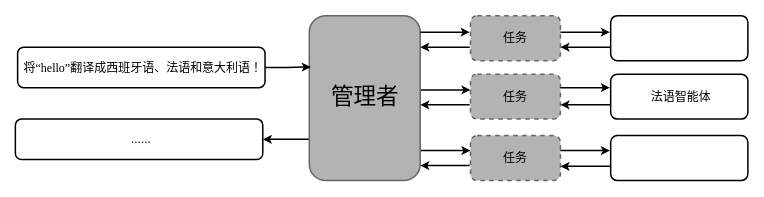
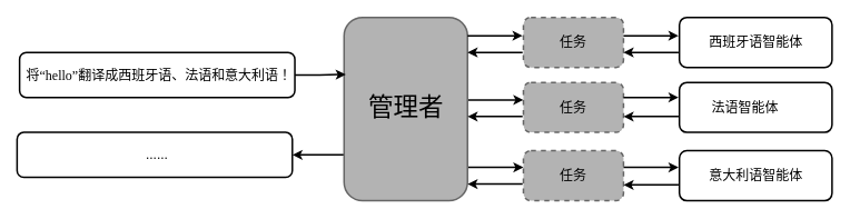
  <mxCell id="0" />
  <mxCell id="1" parent="0" />
  <mxCell id="2" value="" style="rounded=1;whiteSpace=wrap;html=1;strokeWidth=2;" vertex="1" parent="1"><mxGeometry x="814" y="180" width="183" height="60" as="geometry" /></mxCell>
  <mxCell id="3" value="" style="rounded=1;whiteSpace=wrap;html=1;strokeWidth=2;" vertex="1" parent="1"><mxGeometry x="814" y="98" width="183" height="60" as="geometry" /></mxCell>
  <mxCell id="4" value="" style="rounded=1;whiteSpace=wrap;html=1;strokeWidth=2;" vertex="1" parent="1"><mxGeometry x="814" y="20" width="183" height="60" as="geometry" /></mxCell>
  <mxCell id="5" value="" style="rounded=1;whiteSpace=wrap;html=1;fillColor=#B3B3B3;fontColor=#333333;strokeColor=#666666;strokeWidth=2;dashed=1;" vertex="1" parent="1"><mxGeometry x="627" y="20" width="120" height="60" as="geometry" /></mxCell>
  <mxCell id="6" value="" style="rounded=1;whiteSpace=wrap;html=1;strokeWidth=2;" vertex="1" parent="1"><mxGeometry x="20" y="158" width="330" height="54" as="geometry" /></mxCell>
  <mxCell id="7" value="" style="rounded=1;whiteSpace=wrap;html=1;strokeWidth=2;" vertex="1" parent="1"><mxGeometry x="23" y="62" width="330" height="54" as="geometry" /></mxCell>
  <mxCell id="8" value="&lt;span style=&quot;text-align: left;&quot;&gt;&lt;font face=&quot;Times New Roman&quot; style=&quot;font-size: 16px;&quot;&gt;将“hello”翻译成西班牙语、法语和意大利语！&lt;/font&gt;&lt;/span&gt;" style="text;html=1;align=center;verticalAlign=middle;whiteSpace=wrap;rounded=0;" vertex="1" parent="1"><mxGeometry x="28" y="74" width="325" height="30" as="geometry" /></mxCell>
  <mxCell id="9" value="&lt;font style=&quot;font-size: 16px;&quot;&gt;......&lt;/font&gt;" style="text;html=1;align=center;verticalAlign=middle;whiteSpace=wrap;rounded=0;" vertex="1" parent="1"><mxGeometry x="158" y="170" width="60" height="30" as="geometry" /></mxCell>
  <mxCell id="10" style="edgeStyle=orthogonalEdgeStyle;rounded=0;orthogonalLoop=1;jettySize=auto;html=1;exitX=0;exitY=0.75;exitDx=0;exitDy=0;entryX=1;entryY=0.5;entryDx=0;entryDy=0;strokeWidth=2;" edge="1" parent="1" source="11" target="6"><mxGeometry relative="1" as="geometry" /></mxCell>
  <mxCell id="11" value="" style="rounded=1;whiteSpace=wrap;html=1;strokeWidth=2;fillStyle=auto;fillColor=#B3B3B3;fontColor=#333333;strokeColor=#666666;" vertex="1" parent="1"><mxGeometry x="412" y="20" width="148" height="220" as="geometry" /></mxCell>
  <mxCell id="12" value="&lt;font style=&quot;font-size: 30px;&quot;&gt;管理者&lt;/font&gt;" style="text;html=1;align=center;verticalAlign=middle;whiteSpace=wrap;rounded=0;" vertex="1" parent="1"><mxGeometry x="421.5" y="103" width="129" height="50" as="geometry" /></mxCell>
  <mxCell id="13" value="&lt;font style=&quot;font-size: 16px;&quot;&gt;任务&lt;/font&gt;" style="text;html=1;align=center;verticalAlign=middle;whiteSpace=wrap;rounded=0;" vertex="1" parent="1"><mxGeometry x="657" y="35" width="60" height="30" as="geometry" /></mxCell>
  <mxCell id="14" value="" style="rounded=1;whiteSpace=wrap;html=1;fillColor=#B3B3B3;fontColor=#333333;strokeColor=#666666;strokeWidth=2;dashed=1;" vertex="1" parent="1"><mxGeometry x="627" y="98" width="120" height="60" as="geometry" /></mxCell>
  <mxCell id="15" value="&lt;font style=&quot;font-size: 16px;&quot;&gt;任务&lt;/font&gt;" style="text;html=1;align=center;verticalAlign=middle;whiteSpace=wrap;rounded=0;" vertex="1" parent="1"><mxGeometry x="657" y="113" width="60" height="30" as="geometry" /></mxCell>
  <mxCell id="16" value="" style="rounded=1;whiteSpace=wrap;html=1;fillColor=#B3B3B3;fontColor=#333333;strokeColor=#666666;strokeWidth=2;dashed=1;" vertex="1" parent="1"><mxGeometry x="627" y="180" width="120" height="60" as="geometry" /></mxCell>
  <mxCell id="17" value="&lt;font style=&quot;font-size: 16px;&quot;&gt;任务&lt;/font&gt;" style="text;html=1;align=center;verticalAlign=middle;whiteSpace=wrap;rounded=0;" vertex="1" parent="1"><mxGeometry x="657" y="195" width="60" height="30" as="geometry" /></mxCell>
- <mxCell id="19" value="&lt;font style=&quot;font-size: 16px;&quot;&gt;法语智能体&lt;/font&gt;" style="text;html=1;align=center;verticalAlign=middle;whiteSpace=wrap;rounded=0;" vertex="1" parent="1"><mxGeometry x="849" y="113" width="118" height="30" as="geometry" /></mxCell>
+ <mxCell id="18" value="&lt;font style=&quot;font-size: 16px;&quot;&gt;西班牙语智能体&lt;/font&gt;" style="text;html=1;align=center;verticalAlign=middle;whiteSpace=wrap;rounded=0;" vertex="1" parent="1"><mxGeometry x="846.5" y="35" width="118" height="30" as="geometry" /></mxCell>
+ <mxCell id="19" value="&lt;font style=&quot;font-size: 16px;&quot;&gt;法语智能体&lt;/font&gt;" style="text;html=1;align=center;verticalAlign=middle;whiteSpace=wrap;rounded=0;" vertex="1" parent="1"><mxGeometry x="834" y="113" width="118" height="30" as="geometry" /></mxCell>
+ <mxCell id="20" value="&lt;font style=&quot;font-size: 16px;&quot;&gt;意大利语智能体&lt;/font&gt;" style="text;html=1;align=center;verticalAlign=middle;whiteSpace=wrap;rounded=0;" vertex="1" parent="1"><mxGeometry x="846.5" y="195" width="118" height="30" as="geometry" /></mxCell>
  <mxCell id="21" style="edgeStyle=orthogonalEdgeStyle;rounded=0;orthogonalLoop=1;jettySize=auto;html=1;exitX=1;exitY=0.5;exitDx=0;exitDy=0;entryX=0.014;entryY=0.311;entryDx=0;entryDy=0;entryPerimeter=0;strokeWidth=2;" edge="1" parent="1" source="7" target="11"><mxGeometry relative="1" as="geometry" /></mxCell>
  <mxCell id="22" value="" style="endArrow=classic;html=1;rounded=0;strokeWidth=2;" edge="1" parent="1"><mxGeometry width="50" height="50" relative="1" as="geometry"><mxPoint x="560" y="42" as="sourcePoint" /><mxPoint x="626" y="42" as="targetPoint" /></mxGeometry></mxCell>
  <mxCell id="23" value="" style="endArrow=classic;html=1;rounded=0;strokeWidth=2;" edge="1" parent="1"><mxGeometry width="50" height="50" relative="1" as="geometry"><mxPoint x="626" y="62" as="sourcePoint" /><mxPoint x="560" y="62" as="targetPoint" /></mxGeometry></mxCell>
  <mxCell id="24" value="" style="endArrow=classic;html=1;rounded=0;strokeWidth=2;" edge="1" parent="1"><mxGeometry width="50" height="50" relative="1" as="geometry"><mxPoint x="561" y="119" as="sourcePoint" /><mxPoint x="627" y="119" as="targetPoint" /></mxGeometry></mxCell>
  <mxCell id="25" value="" style="endArrow=classic;html=1;rounded=0;strokeWidth=2;" edge="1" parent="1"><mxGeometry width="50" height="50" relative="1" as="geometry"><mxPoint x="561" y="200" as="sourcePoint" /><mxPoint x="627" y="200" as="targetPoint" /></mxGeometry></mxCell>
  <mxCell id="26" value="" style="endArrow=classic;html=1;rounded=0;strokeWidth=2;" edge="1" parent="1"><mxGeometry width="50" height="50" relative="1" as="geometry"><mxPoint x="626" y="139" as="sourcePoint" /><mxPoint x="560" y="139" as="targetPoint" /></mxGeometry></mxCell>
  <mxCell id="27" value="" style="endArrow=classic;html=1;rounded=0;strokeWidth=2;" edge="1" parent="1"><mxGeometry width="50" height="50" relative="1" as="geometry"><mxPoint x="626" y="220" as="sourcePoint" /><mxPoint x="560" y="220" as="targetPoint" /></mxGeometry></mxCell>
  <mxCell id="28" value="" style="endArrow=classic;html=1;rounded=0;strokeWidth=2;" edge="1" parent="1"><mxGeometry width="50" height="50" relative="1" as="geometry"><mxPoint x="747" y="42" as="sourcePoint" /><mxPoint x="813" y="42" as="targetPoint" /></mxGeometry></mxCell>
  <mxCell id="29" value="" style="endArrow=classic;html=1;rounded=0;strokeWidth=2;" edge="1" parent="1"><mxGeometry width="50" height="50" relative="1" as="geometry"><mxPoint x="813" y="62" as="sourcePoint" /><mxPoint x="747" y="62" as="targetPoint" /></mxGeometry></mxCell>
  <mxCell id="30" value="" style="endArrow=classic;html=1;rounded=0;strokeWidth=2;" edge="1" parent="1"><mxGeometry width="50" height="50" relative="1" as="geometry"><mxPoint x="747" y="116" as="sourcePoint" /><mxPoint x="813" y="116" as="targetPoint" /></mxGeometry></mxCell>
  <mxCell id="31" value="" style="endArrow=classic;html=1;rounded=0;strokeWidth=2;" edge="1" parent="1"><mxGeometry width="50" height="50" relative="1" as="geometry"><mxPoint x="747" y="200" as="sourcePoint" /><mxPoint x="813" y="200" as="targetPoint" /></mxGeometry></mxCell>
  <mxCell id="32" value="" style="endArrow=classic;html=1;rounded=0;strokeWidth=2;" edge="1" parent="1"><mxGeometry width="50" height="50" relative="1" as="geometry"><mxPoint x="813" y="139" as="sourcePoint" /><mxPoint x="747" y="139" as="targetPoint" /></mxGeometry></mxCell>
  <mxCell id="33" value="" style="endArrow=classic;html=1;rounded=0;strokeWidth=2;" edge="1" parent="1"><mxGeometry width="50" height="50" relative="1" as="geometry"><mxPoint x="813" y="221" as="sourcePoint" /><mxPoint x="747" y="221" as="targetPoint" /></mxGeometry></mxCell>
